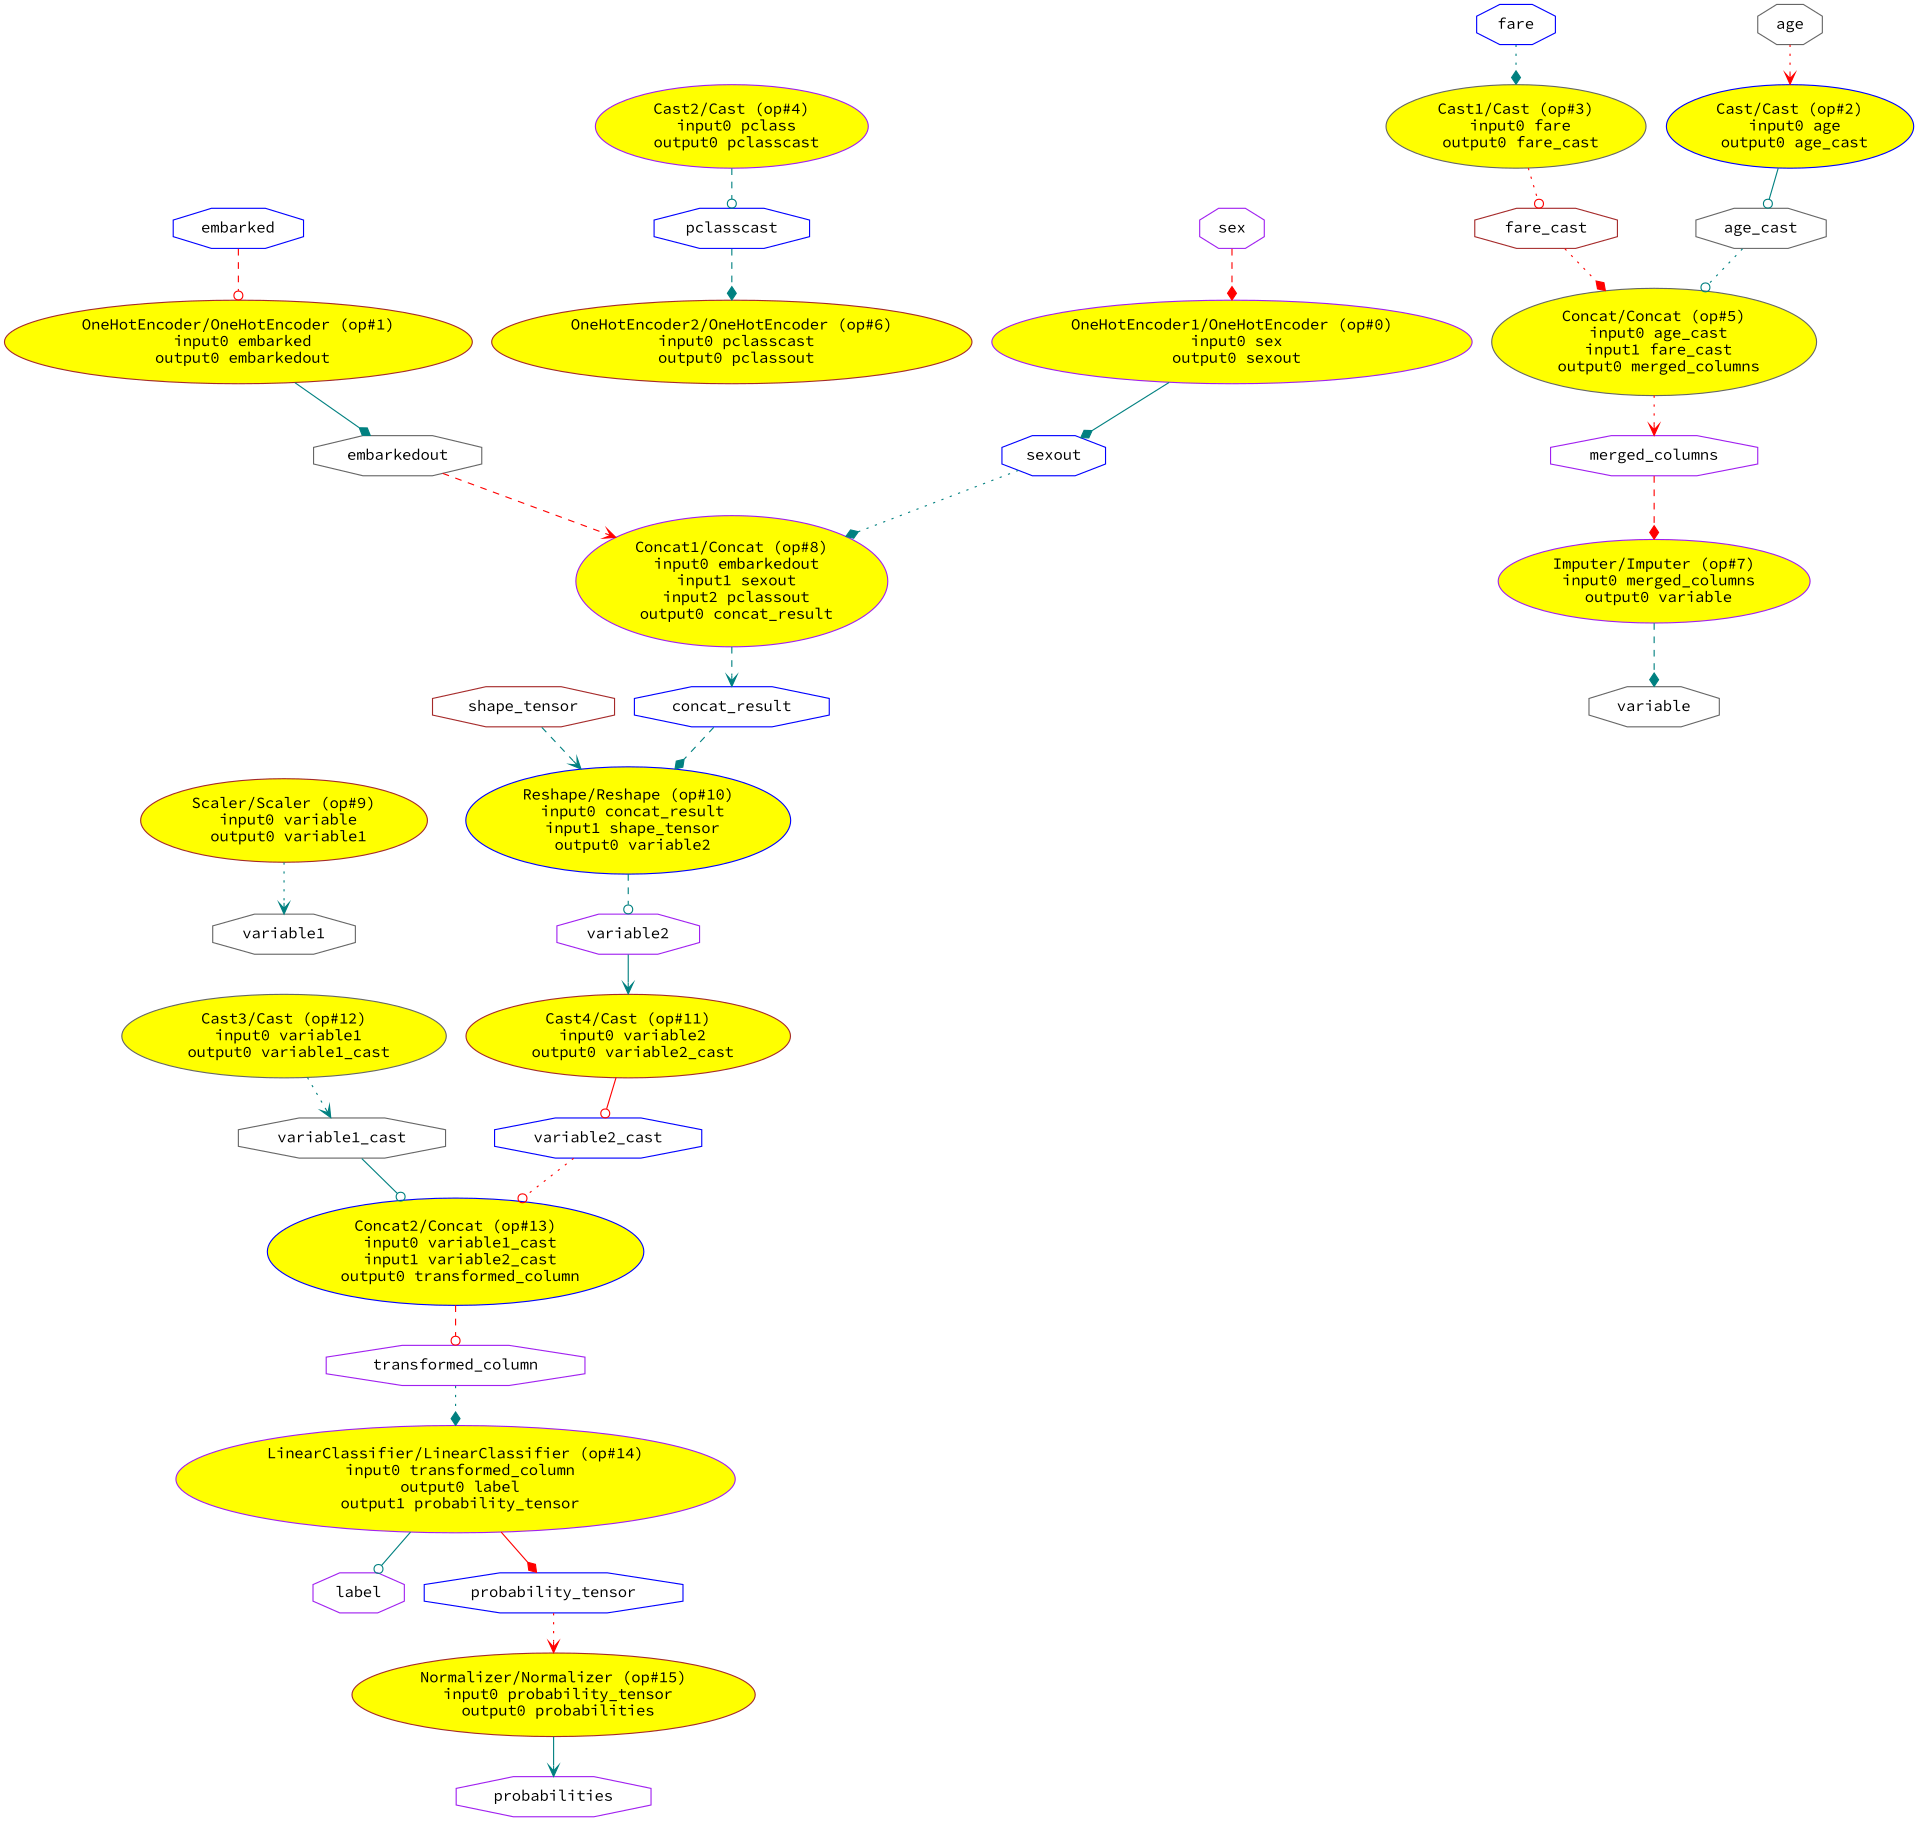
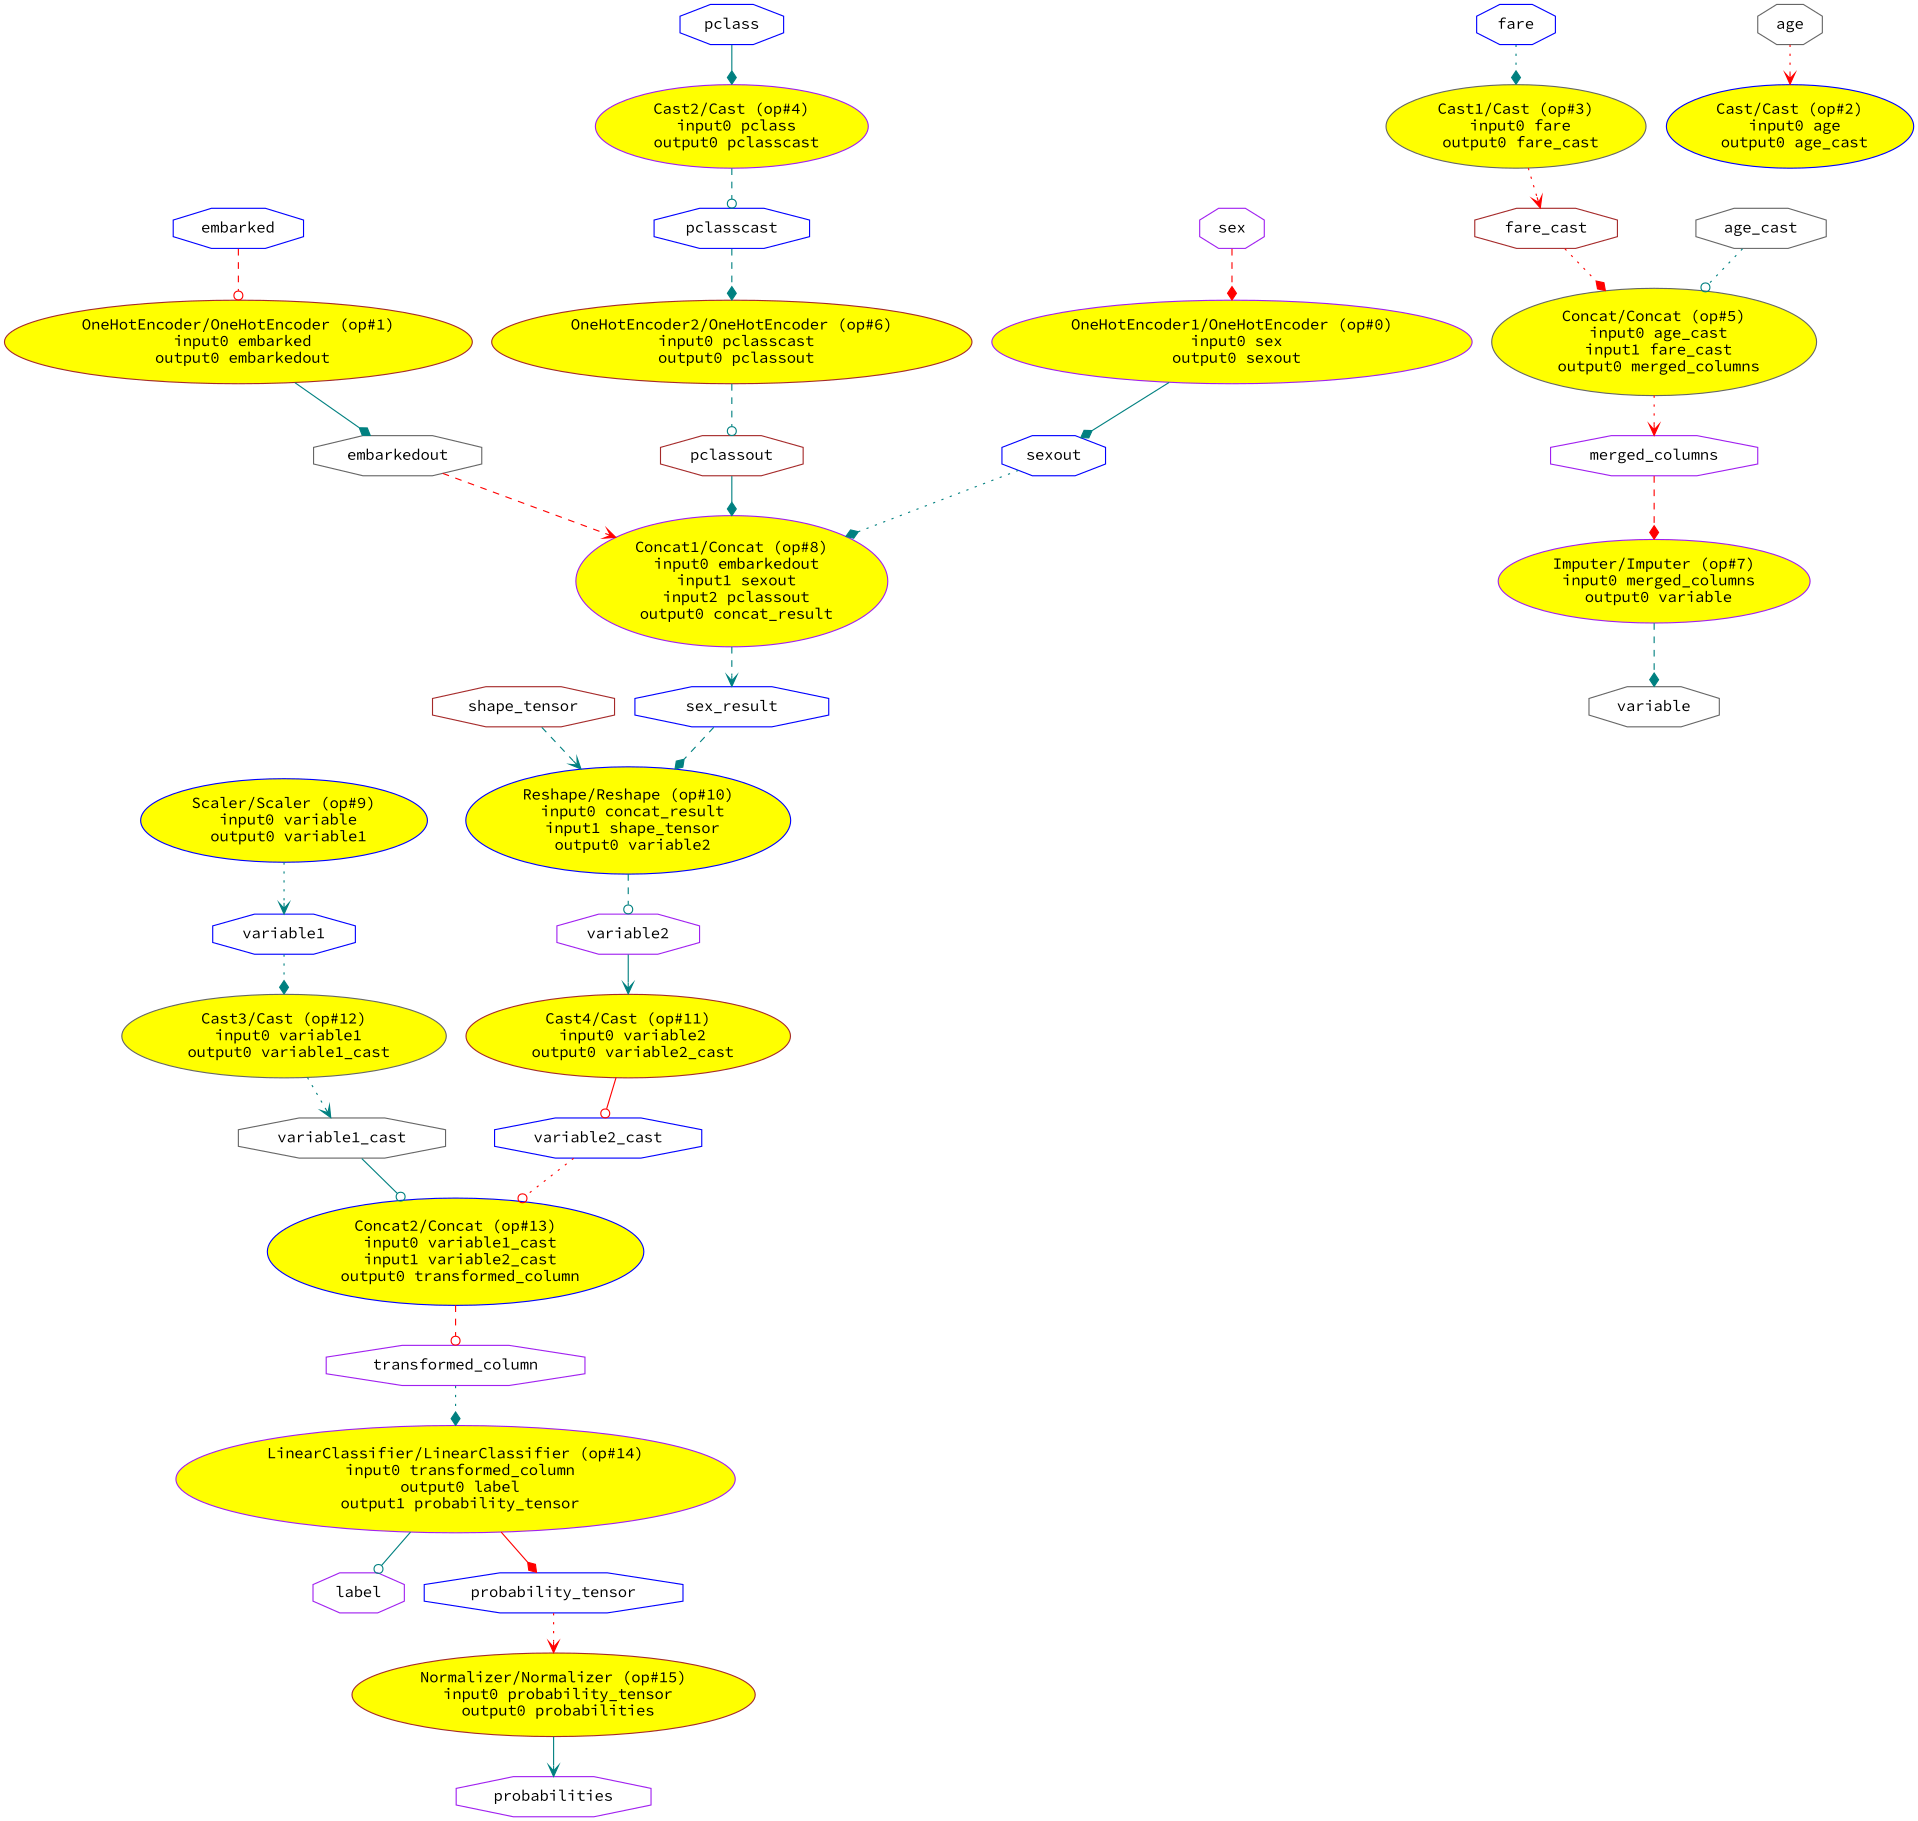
  digraph {
    fontname="Source Code Pro"
    rankdir=TB
    node [color=purple fontname="Source Code Pro" shape=octagon]
    edge [arrowhead=diamond color=teal fontname="Source Code Pro" style=dotted]
    "OneHotEncoder1/OneHotEncoder (op#0)\n input0 sex\n output0 sexout" [fillcolor=yellow height=1.041 style=filled width=4.9497 shape=""]
    n2 [color=blue height=0.5 label=sexout width=1.0357]
    "Concat1/Concat (op#8)\n input0 embarkedout\n input1 sexout\n input2 pclassout\n output0 concat_result" [fillcolor=yellow height=1.6303 style=filled width=2.9463 shape=""]
-   n4 [color=blue height=0.5 label=concat_result width=1.7978]
+   n4 [color=blue height=0.5 label=sex_result width=1.7978]
    n5 [height=0.5 label=sex width=0.75]
    "Reshape/Reshape (op#10)\n input0 concat_result\n input1 shape_tensor\n output0 variable2" [color=blue fillcolor=yellow height=1.3356 style=filled width=3.2409 shape=""]
    "OneHotEncoder/OneHotEncoder (op#1)\n input0 embarked\n output0 embarkedout" [color=brown fillcolor=yellow height=1.041 style=filled width=4.8123 shape=""]
    n8 [color=gray40 height=0.5 label=embarkedout width=1.7392]
    n9 [color=blue height=0.5 label=embarked width=1.3874]
    "Cast/Cast (op#2)\n input0 age\n output0 age_cast" [color=blue fillcolor=yellow height=1.041 style=filled width=2.2785 shape=""]
    n11 [color=gray40 height=0.5 label=age_cast width=1.2702]
    "Concat/Concat (op#5)\n input0 age_cast\n input1 fare_cast\n output0 merged_columns" [color=gray40 fillcolor=yellow height=1.3356 style=filled width=3.2016 shape=""]
    n13 [height=0.5 label=merged_columns width=2.2082]
    n14 [color=gray40 height=0.5 label=age width=0.75]
    "Imputer/Imputer (op#7)\n input0 merged_columns\n output0 variable" [fillcolor=yellow height=1.041 style=filled width=3.0445 shape=""]
    "Cast1/Cast (op#3)\n input0 fare\n output0 fare_cast" [color=gray40 fillcolor=yellow height=1.041 style=filled width=2.357 shape=""]
    n17 [color=brown height=0.5 label=fare_cast width=1.3288]
    n18 [color=blue height=0.5 label=fare width=0.75]
    "Cast2/Cast (op#4)\n input0 pclass\n output0 pclasscast" [fillcolor=yellow height=1.041 style=filled width=2.4552 shape=""]
    n20 [color=blue height=0.5 label=pclasscast width=1.4461]
    "OneHotEncoder2/OneHotEncoder (op#6)\n input0 pclasscast\n output0 pclassout" [color=brown fillcolor=yellow height=1.041 style=filled width=4.9497 shape=""]
+   n22 [color=brown height=0.5 label=pclassout width=1.3679]
+   n23 [color=blue height=0.5 label=pclass width=1.0162]
    n24 [color=gray40 height=0.5 label=variable width=1.1529]
-   "Scaler/Scaler (op#9)\n input0 variable\n output0 variable1" [color=brown fillcolor=yellow height=1.041 style=filled width=2.5731 shape=""]
-   n26 [color=gray40 height=0.5 label=variable1 width=1.2897]
+   "Scaler/Scaler (op#9)\n input0 variable\n output0 variable1" [color=blue fillcolor=yellow height=1.041 style=filled width=2.5731 shape=""]
+   n26 [color=blue height=0.5 label=variable1 width=1.2897]
    "Cast3/Cast (op#12)\n input0 variable1\n output0 variable1_cast" [color=gray40 fillcolor=yellow height=1.041 style=filled width=2.8677 shape=""]
    n28 [height=0.5 label=variable2 width=1.2897]
    "Cast4/Cast (op#11)\n input0 variable2\n output0 variable2_cast" [color=brown fillcolor=yellow height=1.041 style=filled width=2.8677 shape=""]
    n30 [color=gray40 height=0.5 label=variable1_cast width=1.876]
    "Concat2/Concat (op#13)\n input0 variable1_cast\n input1 variable2_cast\n output0 transformed_column" [color=blue fillcolor=yellow height=1.3356 style=filled width=3.5945 shape=""]
    n32 [color=blue height=0.5 label=variable2_cast width=1.876]
    n33 [color=brown height=0.5 label=shape_tensor width=1.7783]
    n34 [height=0.5 label=transformed_column width=2.599]
    "LinearClassifier/LinearClassifier (op#14)\n input0 transformed_column\n output0 label\n output1 probability_tensor" [fillcolor=yellow height=1.3356 style=filled width=4.7533 shape=""]
    n36 [height=0.5 label=label width=0.82074]
    n37 [color=blue height=0.5 label=probability_tensor width=2.3254]
    "Normalizer/Normalizer (op#15)\n input0 probability_tensor\n output0 probabilities" [color=brown fillcolor=yellow height=1.041 style=filled width=3.7516 shape=""]
    n39 [height=0.5 label=probabilities width=1.661]
    "OneHotEncoder1/OneHotEncoder (op#0)\n input0 sex\n output0 sexout" -> n2 [style=solid]
    n2 -> "Concat1/Concat (op#8)\n input0 embarkedout\n input1 sexout\n input2 pclassout\n output0 concat_result"
    "Concat1/Concat (op#8)\n input0 embarkedout\n input1 sexout\n input2 pclassout\n output0 concat_result" -> n4 [arrowhead=vee style=dashed]
    n4 -> "Reshape/Reshape (op#10)\n input0 concat_result\n input1 shape_tensor\n output0 variable2" [style=dashed]
    n5 -> "OneHotEncoder1/OneHotEncoder (op#0)\n input0 sex\n output0 sexout" [color=red style=dashed]
    "Reshape/Reshape (op#10)\n input0 concat_result\n input1 shape_tensor\n output0 variable2" -> n28 [arrowhead=odot style=dashed]
    "OneHotEncoder/OneHotEncoder (op#1)\n input0 embarked\n output0 embarkedout" -> n8 [style=solid]
    n8 -> "Concat1/Concat (op#8)\n input0 embarkedout\n input1 sexout\n input2 pclassout\n output0 concat_result" [arrowhead=vee color=red style=dashed]
    n9 -> "OneHotEncoder/OneHotEncoder (op#1)\n input0 embarked\n output0 embarkedout" [arrowhead=odot color=red style=dashed]
-   "Cast/Cast (op#2)\n input0 age\n output0 age_cast" -> n11 [arrowhead=odot style=solid]
    n11 -> "Concat/Concat (op#5)\n input0 age_cast\n input1 fare_cast\n output0 merged_columns" [arrowhead=odot]
    "Concat/Concat (op#5)\n input0 age_cast\n input1 fare_cast\n output0 merged_columns" -> n13 [arrowhead=vee color=red]
    n13 -> "Imputer/Imputer (op#7)\n input0 merged_columns\n output0 variable" [color=red style=dashed]
    n14 -> "Cast/Cast (op#2)\n input0 age\n output0 age_cast" [arrowhead=vee color=red]
    "Imputer/Imputer (op#7)\n input0 merged_columns\n output0 variable" -> n24 [style=dashed]
-   "Cast1/Cast (op#3)\n input0 fare\n output0 fare_cast" -> n17 [arrowhead=odot color=red]
+   "Cast1/Cast (op#3)\n input0 fare\n output0 fare_cast" -> n17 [arrowhead=vee color=red]
    n17 -> "Concat/Concat (op#5)\n input0 age_cast\n input1 fare_cast\n output0 merged_columns" [color=red]
    n18 -> "Cast1/Cast (op#3)\n input0 fare\n output0 fare_cast"
    "Cast2/Cast (op#4)\n input0 pclass\n output0 pclasscast" -> n20 [arrowhead=odot style=dashed]
    n20 -> "OneHotEncoder2/OneHotEncoder (op#6)\n input0 pclasscast\n output0 pclassout" [style=dashed]
+   "OneHotEncoder2/OneHotEncoder (op#6)\n input0 pclasscast\n output0 pclassout" -> n22 [arrowhead=odot style=dashed]
+   n22 -> "Concat1/Concat (op#8)\n input0 embarkedout\n input1 sexout\n input2 pclassout\n output0 concat_result" [style=solid]
+   n23 -> "Cast2/Cast (op#4)\n input0 pclass\n output0 pclasscast" [style=solid]
    "Scaler/Scaler (op#9)\n input0 variable\n output0 variable1" -> n26 [arrowhead=vee]
+   n26 -> "Cast3/Cast (op#12)\n input0 variable1\n output0 variable1_cast"
    "Cast3/Cast (op#12)\n input0 variable1\n output0 variable1_cast" -> n30 [arrowhead=vee]
    n28 -> "Cast4/Cast (op#11)\n input0 variable2\n output0 variable2_cast" [arrowhead=vee style=solid]
    "Cast4/Cast (op#11)\n input0 variable2\n output0 variable2_cast" -> n32 [arrowhead=odot color=red style=solid]
    n30 -> "Concat2/Concat (op#13)\n input0 variable1_cast\n input1 variable2_cast\n output0 transformed_column" [arrowhead=odot style=solid]
    "Concat2/Concat (op#13)\n input0 variable1_cast\n input1 variable2_cast\n output0 transformed_column" -> n34 [arrowhead=odot color=red style=dashed]
    n32 -> "Concat2/Concat (op#13)\n input0 variable1_cast\n input1 variable2_cast\n output0 transformed_column" [arrowhead=odot color=red]
    n33 -> "Reshape/Reshape (op#10)\n input0 concat_result\n input1 shape_tensor\n output0 variable2" [arrowhead=vee style=dashed]
    n34 -> "LinearClassifier/LinearClassifier (op#14)\n input0 transformed_column\n output0 label\n output1 probability_tensor"
    "LinearClassifier/LinearClassifier (op#14)\n input0 transformed_column\n output0 label\n output1 probability_tensor" -> n36 [arrowhead=odot style=solid]
    "LinearClassifier/LinearClassifier (op#14)\n input0 transformed_column\n output0 label\n output1 probability_tensor" -> n37 [color=red style=solid]
    n37 -> "Normalizer/Normalizer (op#15)\n input0 probability_tensor\n output0 probabilities" [arrowhead=vee color=red]
    "Normalizer/Normalizer (op#15)\n input0 probability_tensor\n output0 probabilities" -> n39 [arrowhead=vee style=solid]
  }
